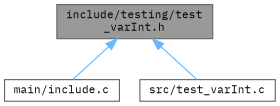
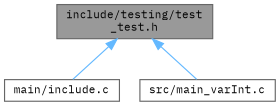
  digraph {
    fontname="IBM Plex Mono"
    node [color=grey40 fillcolor=white fontname="IBM Plex Mono" fontsize=10 shape=box style=filled]
    edge [color=steelblue1 dir=back fontname="IBM Plex Mono" fontsize=10 labelfontname=Helvetica labelfontsize=10 style=solid]
-   n1 [color=gray40 fillcolor=grey60 fontcolor=black height=0.2 label="include/testing/test\l_varInt.h" width=0.4]
+   n1 [color=gray40 fillcolor=grey60 fontcolor=black height=0.2 label="include/testing/test\l_test.h" width=0.4]
    n2 [height=0.2 label="main/include.c" width=0.4]
-   n3 [height=0.2 label="src/test_varInt.c" width=0.4]
+   n3 [height=0.2 label="src/main_varInt.c" width=0.4]
    n1 -> n2
    n1 -> n3
  }
